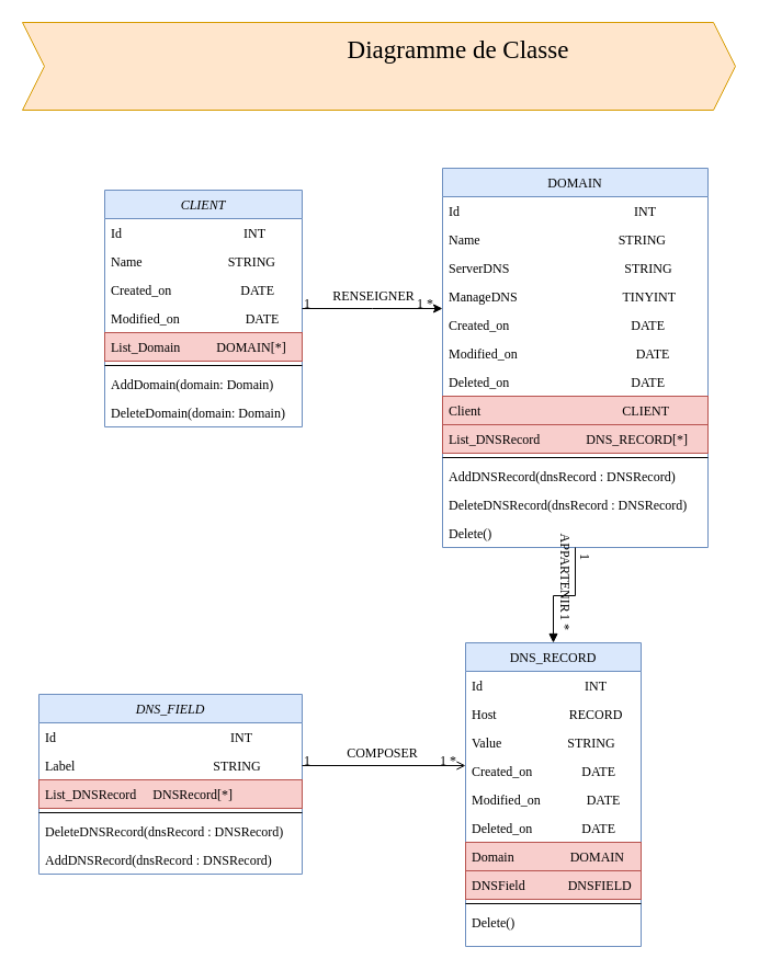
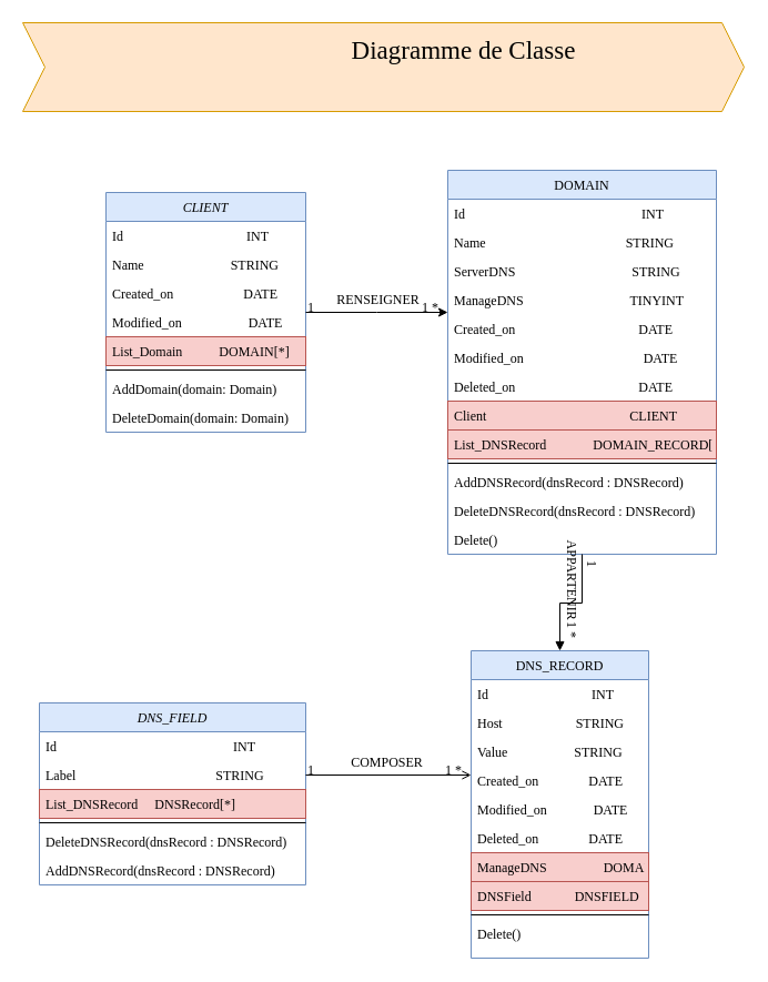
  <mxCell id="0" />
  <mxCell id="1" parent="0" />
  <mxCell id="2" value="" style="group" parent="1" vertex="1" connectable="0"><mxGeometry x="85" y="153" width="560" height="710" as="geometry" /></mxCell>
  <mxCell id="3" value="CLIENT" style="swimlane;fontStyle=2;align=center;verticalAlign=top;childLayout=stackLayout;horizontal=1;startSize=26;horizontalStack=0;resizeParent=1;resizeLast=0;collapsible=1;marginBottom=0;rounded=0;shadow=0;strokeWidth=1;fontFamily=Tahoma;fillColor=#dae8fc;strokeColor=#6c8ebf;" parent="2" vertex="1"><mxGeometry x="10" y="20" width="180" height="216" as="geometry"><mxRectangle x="230" y="140" width="160" height="26" as="alternateBounds" /></mxGeometry></mxCell>
  <mxCell id="4" value="Id                                     INT" style="text;align=left;verticalAlign=top;spacingLeft=4;spacingRight=4;overflow=hidden;rotatable=0;points=[[0,0.5],[1,0.5]];portConstraint=eastwest;fontFamily=Tahoma;" parent="3" vertex="1"><mxGeometry y="26" width="180" height="26" as="geometry" /></mxCell>
  <mxCell id="5" value="Name                          STRING" style="text;align=left;verticalAlign=top;spacingLeft=4;spacingRight=4;overflow=hidden;rotatable=0;points=[[0,0.5],[1,0.5]];portConstraint=eastwest;rounded=0;shadow=0;html=0;fontFamily=Tahoma;" parent="3" vertex="1"><mxGeometry y="52" width="180" height="26" as="geometry" /></mxCell>
  <mxCell id="6" value="Created_on                     DATE" style="text;align=left;verticalAlign=top;spacingLeft=4;spacingRight=4;overflow=hidden;rotatable=0;points=[[0,0.5],[1,0.5]];portConstraint=eastwest;rounded=0;shadow=0;html=0;fontFamily=Tahoma;" parent="3" vertex="1"><mxGeometry y="78" width="180" height="26" as="geometry" /></mxCell>
  <mxCell id="7" value="Modified_on                    DATE" style="text;align=left;verticalAlign=top;spacingLeft=4;spacingRight=4;overflow=hidden;rotatable=0;points=[[0,0.5],[1,0.5]];portConstraint=eastwest;rounded=0;shadow=0;html=0;fontFamily=Tahoma;" parent="3" vertex="1"><mxGeometry y="104" width="180" height="26" as="geometry" /></mxCell>
  <mxCell id="8" value="List_Domain           DOMAIN[*]" style="text;align=left;verticalAlign=top;spacingLeft=4;spacingRight=4;overflow=hidden;rotatable=0;points=[[0,0.5],[1,0.5]];portConstraint=eastwest;rounded=0;shadow=0;html=0;fontFamily=Tahoma;fillColor=#f8cecc;strokeColor=#b85450;" parent="3" vertex="1"><mxGeometry y="130" width="180" height="26" as="geometry" /></mxCell>
  <mxCell id="9" value="" style="line;html=1;strokeWidth=1;align=left;verticalAlign=middle;spacingTop=-1;spacingLeft=3;spacingRight=3;rotatable=0;labelPosition=right;points=[];portConstraint=eastwest;fontFamily=Tahoma;" parent="3" vertex="1"><mxGeometry y="156" width="180" height="8" as="geometry" /></mxCell>
  <mxCell id="10" value="AddDomain(domain: Domain)" style="text;align=left;verticalAlign=top;spacingLeft=4;spacingRight=4;overflow=hidden;rotatable=0;points=[[0,0.5],[1,0.5]];portConstraint=eastwest;rounded=0;shadow=0;html=0;fontFamily=Tahoma;" vertex="1" parent="3"><mxGeometry y="164" width="180" height="26" as="geometry" /></mxCell>
  <mxCell id="11" value="DeleteDomain(domain: Domain)" style="text;align=left;verticalAlign=top;spacingLeft=4;spacingRight=4;overflow=hidden;rotatable=0;points=[[0,0.5],[1,0.5]];portConstraint=eastwest;rounded=0;shadow=0;html=0;fontFamily=Tahoma;" vertex="1" parent="3"><mxGeometry y="190" width="180" height="26" as="geometry" /></mxCell>
  <mxCell id="12" value="DOMAIN" style="swimlane;fontStyle=0;align=center;verticalAlign=top;childLayout=stackLayout;horizontal=1;startSize=26;horizontalStack=0;resizeParent=1;resizeLast=0;collapsible=1;marginBottom=0;rounded=0;shadow=0;strokeWidth=1;fontFamily=Tahoma;fillColor=#dae8fc;strokeColor=#6c8ebf;" parent="2" vertex="1"><mxGeometry x="318" width="242" height="346" as="geometry"><mxRectangle x="550" y="140" width="160" height="26" as="alternateBounds" /></mxGeometry></mxCell>
  <mxCell id="13" value="Id                                                     INT" style="text;align=left;verticalAlign=top;spacingLeft=4;spacingRight=4;overflow=hidden;rotatable=0;points=[[0,0.5],[1,0.5]];portConstraint=eastwest;fontFamily=Tahoma;" parent="12" vertex="1"><mxGeometry y="26" width="242" height="26" as="geometry" /></mxCell>
  <mxCell id="14" value="Name                                          STRING" style="text;align=left;verticalAlign=top;spacingLeft=4;spacingRight=4;overflow=hidden;rotatable=0;points=[[0,0.5],[1,0.5]];portConstraint=eastwest;rounded=0;shadow=0;html=0;fontFamily=Tahoma;" parent="12" vertex="1"><mxGeometry y="52" width="242" height="26" as="geometry" /></mxCell>
  <mxCell id="15" value="ServerDNS                                   STRING" style="text;align=left;verticalAlign=top;spacingLeft=4;spacingRight=4;overflow=hidden;rotatable=0;points=[[0,0.5],[1,0.5]];portConstraint=eastwest;rounded=0;shadow=0;html=0;fontFamily=Tahoma;" parent="12" vertex="1"><mxGeometry y="78" width="242" height="26" as="geometry" /></mxCell>
  <mxCell id="16" value="ManageDNS                                TINYINT" style="text;align=left;verticalAlign=top;spacingLeft=4;spacingRight=4;overflow=hidden;rotatable=0;points=[[0,0.5],[1,0.5]];portConstraint=eastwest;rounded=0;shadow=0;html=0;fontFamily=Tahoma;" parent="12" vertex="1"><mxGeometry y="104" width="242" height="26" as="geometry" /></mxCell>
  <mxCell id="17" value="Created_on                                     DATE" style="text;align=left;verticalAlign=top;spacingLeft=4;spacingRight=4;overflow=hidden;rotatable=0;points=[[0,0.5],[1,0.5]];portConstraint=eastwest;rounded=0;shadow=0;html=0;fontFamily=Tahoma;" parent="12" vertex="1"><mxGeometry y="130" width="242" height="26" as="geometry" /></mxCell>
  <mxCell id="18" value="Modified_on                                    DATE" style="text;align=left;verticalAlign=top;spacingLeft=4;spacingRight=4;overflow=hidden;rotatable=0;points=[[0,0.5],[1,0.5]];portConstraint=eastwest;rounded=0;shadow=0;html=0;fontFamily=Tahoma;" parent="12" vertex="1"><mxGeometry y="156" width="242" height="26" as="geometry" /></mxCell>
  <mxCell id="19" value="Deleted_on                                     DATE" style="text;align=left;verticalAlign=top;spacingLeft=4;spacingRight=4;overflow=hidden;rotatable=0;points=[[0,0.5],[1,0.5]];portConstraint=eastwest;rounded=0;shadow=0;html=0;fontFamily=Tahoma;" vertex="1" parent="12"><mxGeometry y="182" width="242" height="26" as="geometry" /></mxCell>
  <mxCell id="20" value="Client                                           CLIENT" style="text;align=left;verticalAlign=top;spacingLeft=4;spacingRight=4;overflow=hidden;rotatable=0;points=[[0,0.5],[1,0.5]];portConstraint=eastwest;rounded=0;shadow=0;html=0;fontFamily=Tahoma;fillColor=#f8cecc;strokeColor=#b85450;" parent="12" vertex="1"><mxGeometry y="208" width="242" height="26" as="geometry" /></mxCell>
- <mxCell id="21" value="List_DNSRecord              DNS_RECORD[*]" style="text;align=left;verticalAlign=top;spacingLeft=4;spacingRight=4;overflow=hidden;rotatable=0;points=[[0,0.5],[1,0.5]];portConstraint=eastwest;rounded=0;shadow=0;html=0;fontFamily=Tahoma;fillColor=#f8cecc;strokeColor=#b85450;" parent="12" vertex="1"><mxGeometry y="234" width="242" height="26" as="geometry" /></mxCell>
+ <mxCell id="21" value="List_DNSRecord              DOMAIN_RECORD[*]" style="text;align=left;verticalAlign=top;spacingLeft=4;spacingRight=4;overflow=hidden;rotatable=0;points=[[0,0.5],[1,0.5]];portConstraint=eastwest;rounded=0;shadow=0;html=0;fontFamily=Tahoma;fillColor=#f8cecc;strokeColor=#b85450;" parent="12" vertex="1"><mxGeometry y="234" width="242" height="26" as="geometry" /></mxCell>
  <mxCell id="22" value="" style="line;html=1;strokeWidth=1;align=left;verticalAlign=middle;spacingTop=-1;spacingLeft=3;spacingRight=3;rotatable=0;labelPosition=right;points=[];portConstraint=eastwest;fontFamily=Tahoma;" parent="12" vertex="1"><mxGeometry y="260" width="242" height="8" as="geometry" /></mxCell>
  <mxCell id="23" value="AddDNSRecord(dnsRecord : DNSRecord)" style="text;align=left;verticalAlign=top;spacingLeft=4;spacingRight=4;overflow=hidden;rotatable=0;points=[[0,0.5],[1,0.5]];portConstraint=eastwest;rounded=0;shadow=0;html=0;fontFamily=Tahoma;" vertex="1" parent="12"><mxGeometry y="268" width="242" height="26" as="geometry" /></mxCell>
  <mxCell id="24" value="DeleteDNSRecord(dnsRecord : DNSRecord)" style="text;align=left;verticalAlign=top;spacingLeft=4;spacingRight=4;overflow=hidden;rotatable=0;points=[[0,0.5],[1,0.5]];portConstraint=eastwest;rounded=0;shadow=0;html=0;fontFamily=Tahoma;" vertex="1" parent="12"><mxGeometry y="294" width="242" height="26" as="geometry" /></mxCell>
  <mxCell id="25" value="Delete()" style="text;align=left;verticalAlign=top;spacingLeft=4;spacingRight=4;overflow=hidden;rotatable=0;points=[[0,0.5],[1,0.5]];portConstraint=eastwest;rounded=0;shadow=0;html=0;fontFamily=Tahoma;" vertex="1" parent="12"><mxGeometry y="320" width="242" height="26" as="geometry" /></mxCell>
  <mxCell id="26" value="" style="endArrow=classic;shadow=0;strokeWidth=1;strokeColor=#000000;rounded=0;endFill=1;edgeStyle=elbowEdgeStyle;elbow=vertical;fontFamily=Tahoma;" parent="2" source="3" target="12" edge="1"><mxGeometry x="0.5" y="41" relative="1" as="geometry"><mxPoint x="190" y="92" as="sourcePoint" /><mxPoint x="350" y="92" as="targetPoint" /><mxPoint x="-40" y="32" as="offset" /></mxGeometry></mxCell>
  <mxCell id="27" value="1" style="resizable=0;align=left;verticalAlign=bottom;labelBackgroundColor=none;fontSize=12;fontFamily=Tahoma;" parent="26" connectable="0" vertex="1"><mxGeometry x="-1" relative="1" as="geometry"><mxPoint y="4" as="offset" /></mxGeometry></mxCell>
  <mxCell id="28" value="1 *" style="resizable=0;align=right;verticalAlign=bottom;labelBackgroundColor=none;fontSize=12;fontFamily=Tahoma;" parent="26" connectable="0" vertex="1"><mxGeometry x="1" relative="1" as="geometry"><mxPoint x="-7" y="4" as="offset" /></mxGeometry></mxCell>
  <mxCell id="29" value="RENSEIGNER" style="text;html=1;resizable=0;points=[];;align=center;verticalAlign=middle;labelBackgroundColor=none;rounded=0;shadow=0;strokeWidth=1;fontSize=12;fontFamily=Tahoma;" parent="26" vertex="1" connectable="0"><mxGeometry x="0.5" y="49" relative="1" as="geometry"><mxPoint x="-32" y="37.14" as="offset" /></mxGeometry></mxCell>
  <mxCell id="30" value="" style="endArrow=block;shadow=0;strokeWidth=1;strokeColor=#000000;rounded=0;endFill=1;edgeStyle=elbowEdgeStyle;elbow=vertical;fontFamily=Tahoma;rotation=90;exitX=0.5;exitY=1;exitDx=0;exitDy=0;entryX=0.5;entryY=0;entryDx=0;entryDy=0;" parent="2" source="12" target="34" edge="1"><mxGeometry x="0.5" y="41" relative="1" as="geometry"><mxPoint x="340.02" y="341.887" as="sourcePoint" /><mxPoint x="468.02" y="341.887" as="targetPoint" /><mxPoint x="-40" y="32" as="offset" /></mxGeometry></mxCell>
  <mxCell id="31" value="1" style="resizable=0;align=left;verticalAlign=bottom;labelBackgroundColor=none;fontSize=12;fontFamily=Tahoma;rotation=90;" parent="30" connectable="0" vertex="1"><mxGeometry x="-1" relative="1" as="geometry"><mxPoint y="4" as="offset" /></mxGeometry></mxCell>
  <mxCell id="32" value="1 *" style="resizable=0;align=right;verticalAlign=bottom;labelBackgroundColor=none;fontSize=12;fontFamily=Tahoma;rotation=90;" parent="30" connectable="0" vertex="1"><mxGeometry x="1" relative="1" as="geometry"><mxPoint x="2" y="-10" as="offset" /></mxGeometry></mxCell>
  <mxCell id="33" value="APPARTENIR" style="text;html=1;resizable=0;points=[];;align=center;verticalAlign=middle;labelBackgroundColor=none;rounded=0;shadow=0;strokeWidth=1;fontSize=12;fontFamily=Tahoma;rotation=90;" parent="30" vertex="1" connectable="0"><mxGeometry x="0.5" y="49" relative="1" as="geometry"><mxPoint x="-37" y="-37.86" as="offset" /></mxGeometry></mxCell>
  <mxCell id="34" value="DNS_RECORD" style="swimlane;fontStyle=0;align=center;verticalAlign=top;childLayout=stackLayout;horizontal=1;startSize=26;horizontalStack=0;resizeParent=1;resizeLast=0;collapsible=1;marginBottom=0;rounded=0;shadow=0;strokeWidth=1;fontFamily=Tahoma;fillColor=#dae8fc;strokeColor=#6c8ebf;" parent="2" vertex="1"><mxGeometry x="339" y="433" width="160" height="277" as="geometry"><mxRectangle x="550" y="140" width="160" height="26" as="alternateBounds" /></mxGeometry></mxCell>
  <mxCell id="35" value="Id                               INT" style="text;align=left;verticalAlign=top;spacingLeft=4;spacingRight=4;overflow=hidden;rotatable=0;points=[[0,0.5],[1,0.5]];portConstraint=eastwest;fontFamily=Tahoma;" parent="34" vertex="1"><mxGeometry y="26" width="160" height="26" as="geometry" /></mxCell>
- <mxCell id="36" value="Host                      RECORD" style="text;align=left;verticalAlign=top;spacingLeft=4;spacingRight=4;overflow=hidden;rotatable=0;points=[[0,0.5],[1,0.5]];portConstraint=eastwest;rounded=0;shadow=0;html=0;fontFamily=Tahoma;" parent="34" vertex="1"><mxGeometry y="52" width="160" height="26" as="geometry" /></mxCell>
+ <mxCell id="36" value="Host                      STRING" style="text;align=left;verticalAlign=top;spacingLeft=4;spacingRight=4;overflow=hidden;rotatable=0;points=[[0,0.5],[1,0.5]];portConstraint=eastwest;rounded=0;shadow=0;html=0;fontFamily=Tahoma;" parent="34" vertex="1"><mxGeometry y="52" width="160" height="26" as="geometry" /></mxCell>
  <mxCell id="37" value="Value                    STRING" style="text;align=left;verticalAlign=top;spacingLeft=4;spacingRight=4;overflow=hidden;rotatable=0;points=[[0,0.5],[1,0.5]];portConstraint=eastwest;rounded=0;shadow=0;html=0;fontFamily=Tahoma;" parent="34" vertex="1"><mxGeometry y="78" width="160" height="26" as="geometry" /></mxCell>
  <mxCell id="38" value="Created_on               DATE" style="text;align=left;verticalAlign=top;spacingLeft=4;spacingRight=4;overflow=hidden;rotatable=0;points=[[0,0.5],[1,0.5]];portConstraint=eastwest;rounded=0;shadow=0;html=0;fontFamily=Tahoma;" parent="34" vertex="1"><mxGeometry y="104" width="160" height="26" as="geometry" /></mxCell>
  <mxCell id="39" value="Modified_on              DATE" style="text;align=left;verticalAlign=top;spacingLeft=4;spacingRight=4;overflow=hidden;rotatable=0;points=[[0,0.5],[1,0.5]];portConstraint=eastwest;rounded=0;shadow=0;html=0;fontFamily=Tahoma;" parent="34" vertex="1"><mxGeometry y="130" width="160" height="26" as="geometry" /></mxCell>
  <mxCell id="40" value="Deleted_on               DATE" style="text;align=left;verticalAlign=top;spacingLeft=4;spacingRight=4;overflow=hidden;rotatable=0;points=[[0,0.5],[1,0.5]];portConstraint=eastwest;rounded=0;shadow=0;html=0;fontFamily=Tahoma;" parent="34" vertex="1"><mxGeometry y="156" width="160" height="26" as="geometry" /></mxCell>
- <mxCell id="41" value="Domain                 DOMAIN" style="text;align=left;verticalAlign=top;spacingLeft=4;spacingRight=4;overflow=hidden;rotatable=0;points=[[0,0.5],[1,0.5]];portConstraint=eastwest;rounded=0;shadow=0;html=0;fontFamily=Tahoma;fillColor=#f8cecc;strokeColor=#b85450;" parent="34" vertex="1"><mxGeometry y="182" width="160" height="26" as="geometry" /></mxCell>
+ <mxCell id="41" value="ManageDNS                 DOMAIN" style="text;align=left;verticalAlign=top;spacingLeft=4;spacingRight=4;overflow=hidden;rotatable=0;points=[[0,0.5],[1,0.5]];portConstraint=eastwest;rounded=0;shadow=0;html=0;fontFamily=Tahoma;fillColor=#f8cecc;strokeColor=#b85450;" parent="34" vertex="1"><mxGeometry y="182" width="160" height="26" as="geometry" /></mxCell>
  <mxCell id="42" value="DNSField             DNSFIELD" style="text;align=left;verticalAlign=top;spacingLeft=4;spacingRight=4;overflow=hidden;rotatable=0;points=[[0,0.5],[1,0.5]];portConstraint=eastwest;rounded=0;shadow=0;html=0;fontFamily=Tahoma;fillColor=#f8cecc;strokeColor=#b85450;" parent="34" vertex="1"><mxGeometry y="208" width="160" height="26" as="geometry" /></mxCell>
  <mxCell id="43" value="" style="line;html=1;strokeWidth=1;align=left;verticalAlign=middle;spacingTop=-1;spacingLeft=3;spacingRight=3;rotatable=0;labelPosition=right;points=[];portConstraint=eastwest;fontFamily=Tahoma;" parent="34" vertex="1"><mxGeometry y="234" width="160" height="8" as="geometry" /></mxCell>
  <mxCell id="44" value="Delete()" style="text;align=left;verticalAlign=top;spacingLeft=4;spacingRight=4;overflow=hidden;rotatable=0;points=[[0,0.5],[1,0.5]];portConstraint=eastwest;rounded=0;shadow=0;html=0;fontFamily=Tahoma;" vertex="1" parent="34"><mxGeometry y="242" width="160" height="26" as="geometry" /></mxCell>
  <mxCell id="45" value="DNS_FIELD" style="swimlane;fontStyle=2;align=center;verticalAlign=top;childLayout=stackLayout;horizontal=1;startSize=26;horizontalStack=0;resizeParent=1;resizeLast=0;collapsible=1;marginBottom=0;rounded=0;shadow=0;strokeWidth=1;fontFamily=Tahoma;fillColor=#dae8fc;strokeColor=#6c8ebf;" parent="2" vertex="1"><mxGeometry x="-50" y="480" width="240" height="164" as="geometry"><mxRectangle x="230" y="140" width="160" height="26" as="alternateBounds" /></mxGeometry></mxCell>
  <mxCell id="46" value="Id                                                     INT" style="text;align=left;verticalAlign=top;spacingLeft=4;spacingRight=4;overflow=hidden;rotatable=0;points=[[0,0.5],[1,0.5]];portConstraint=eastwest;fontFamily=Tahoma;" parent="45" vertex="1"><mxGeometry y="26" width="240" height="26" as="geometry" /></mxCell>
  <mxCell id="47" value="Label                                          STRING" style="text;align=left;verticalAlign=top;spacingLeft=4;spacingRight=4;overflow=hidden;rotatable=0;points=[[0,0.5],[1,0.5]];portConstraint=eastwest;rounded=0;shadow=0;html=0;fontFamily=Tahoma;" parent="45" vertex="1"><mxGeometry y="52" width="240" height="26" as="geometry" /></mxCell>
  <mxCell id="48" value="List_DNSRecord     DNSRecord[*]" style="text;align=left;verticalAlign=top;spacingLeft=4;spacingRight=4;overflow=hidden;rotatable=0;points=[[0,0.5],[1,0.5]];portConstraint=eastwest;rounded=0;shadow=0;html=0;fontFamily=Tahoma;fillColor=#f8cecc;strokeColor=#b85450;" parent="45" vertex="1"><mxGeometry y="78" width="240" height="26" as="geometry" /></mxCell>
  <mxCell id="49" value="" style="line;html=1;strokeWidth=1;align=left;verticalAlign=middle;spacingTop=-1;spacingLeft=3;spacingRight=3;rotatable=0;labelPosition=right;points=[];portConstraint=eastwest;fontFamily=Tahoma;" parent="45" vertex="1"><mxGeometry y="104" width="240" height="8" as="geometry" /></mxCell>
  <mxCell id="50" value="DeleteDNSRecord(dnsRecord : DNSRecord)" style="text;align=left;verticalAlign=top;spacingLeft=4;spacingRight=4;overflow=hidden;rotatable=0;points=[[0,0.5],[1,0.5]];portConstraint=eastwest;rounded=0;shadow=0;html=0;fontFamily=Tahoma;" vertex="1" parent="45"><mxGeometry y="112" width="240" height="26" as="geometry" /></mxCell>
  <mxCell id="51" value="AddDNSRecord(dnsRecord : DNSRecord)" style="text;align=left;verticalAlign=top;spacingLeft=4;spacingRight=4;overflow=hidden;rotatable=0;points=[[0,0.5],[1,0.5]];portConstraint=eastwest;rounded=0;shadow=0;html=0;fontFamily=Tahoma;" vertex="1" parent="45"><mxGeometry y="138" width="240" height="26" as="geometry" /></mxCell>
  <mxCell id="52" value="" style="endArrow=open;shadow=0;strokeWidth=1;strokeColor=#000000;rounded=0;endFill=1;edgeStyle=elbowEdgeStyle;elbow=vertical;fontFamily=Tahoma;exitX=1;exitY=0.5;exitDx=0;exitDy=0;" parent="2" source="47" target="38" edge="1"><mxGeometry x="0.5" y="41" relative="1" as="geometry"><mxPoint x="190.27" y="522.131" as="sourcePoint" /><mxPoint x="310" y="540" as="targetPoint" /><mxPoint x="-40" y="32" as="offset" /></mxGeometry></mxCell>
  <mxCell id="53" value="1" style="resizable=0;align=left;verticalAlign=bottom;labelBackgroundColor=none;fontSize=12;fontFamily=Tahoma;" parent="52" connectable="0" vertex="1"><mxGeometry x="-1" relative="1" as="geometry"><mxPoint y="4" as="offset" /></mxGeometry></mxCell>
  <mxCell id="54" value="1 *" style="resizable=0;align=right;verticalAlign=bottom;labelBackgroundColor=none;fontSize=12;fontFamily=Tahoma;" parent="52" connectable="0" vertex="1"><mxGeometry x="1" relative="1" as="geometry"><mxPoint x="-7" y="4" as="offset" /></mxGeometry></mxCell>
  <mxCell id="55" value="COMPOSER" style="text;html=1;resizable=0;points=[];;align=center;verticalAlign=middle;labelBackgroundColor=none;rounded=0;shadow=0;strokeWidth=1;fontSize=12;fontFamily=Tahoma;" parent="52" vertex="1" connectable="0"><mxGeometry x="0.5" y="49" relative="1" as="geometry"><mxPoint x="-40" y="37.14" as="offset" /></mxGeometry></mxCell>
  <mxCell id="56" value="" style="shape=step;perimeter=stepPerimeter;whiteSpace=wrap;html=1;fixedSize=1;fontFamily=Tahoma;align=right;fillColor=#ffe6cc;strokeColor=#d79b00;" parent="1" vertex="1"><mxGeometry x="20" y="20" width="650" height="80" as="geometry" /></mxCell>
  <mxCell id="57" value="Diagramme de Classe" style="text;html=1;strokeColor=none;fillColor=none;align=center;verticalAlign=middle;whiteSpace=wrap;rounded=0;fontFamily=Tahoma;fontSize=23;" parent="1" vertex="1"><mxGeometry x="300" y="35" width="235" height="20" as="geometry" /></mxCell>
